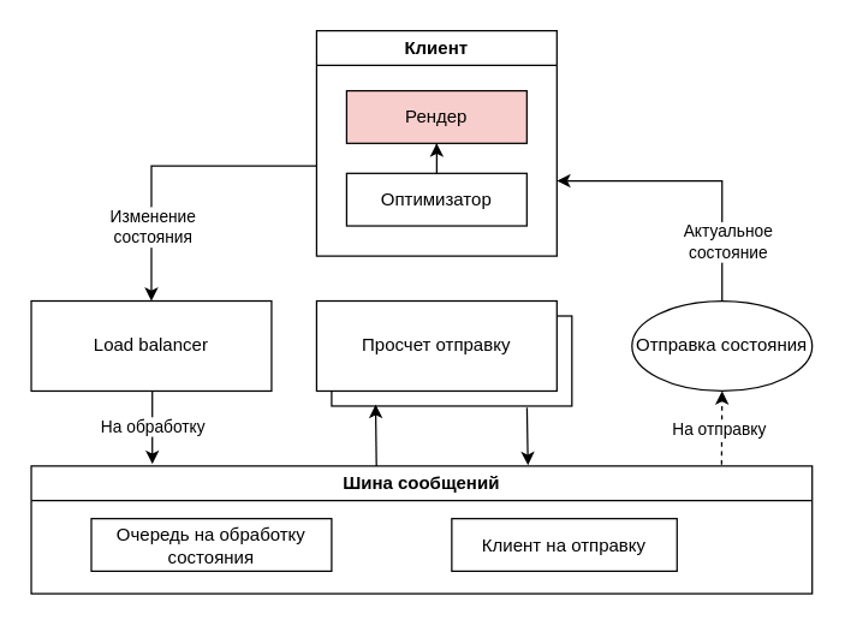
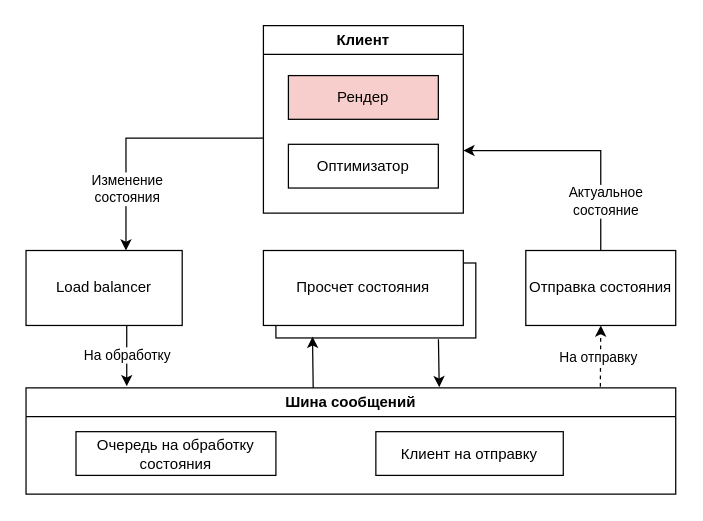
  <mxCell id="0" />
  <mxCell id="1" parent="0" />
  <mxCell id="2" value="" style="rounded=0;whiteSpace=wrap;html=1;" parent="1" vertex="1"><mxGeometry x="220" y="210" width="160" height="60" as="geometry" /></mxCell>
- <mxCell id="3" value="Просчет отправку" style="rounded=0;whiteSpace=wrap;html=1;" parent="1" vertex="1"><mxGeometry x="210" y="200" width="160" height="60" as="geometry" /></mxCell>
- <mxCell id="4" value="Отправка состояния" style="ellipse;whiteSpace=wrap;html=1;" parent="1" vertex="1"><mxGeometry x="420" y="200" width="120" height="60" as="geometry" /></mxCell>
+ <mxCell id="3" value="Просчет состояния" style="rounded=0;whiteSpace=wrap;html=1;" parent="1" vertex="1"><mxGeometry x="210" y="200" width="160" height="60" as="geometry" /></mxCell>
+ <mxCell id="4" value="Отправка состояния" style="rounded=0;whiteSpace=wrap;html=1;" parent="1" vertex="1"><mxGeometry x="420" y="200" width="120" height="60" as="geometry" /></mxCell>
  <mxCell id="5" style="edgeStyle=orthogonalEdgeStyle;rounded=0;orthogonalLoop=1;jettySize=auto;html=1;" edge="1" parent="1" source="4"><mxGeometry relative="1" as="geometry"><mxPoint x="290" y="341" as="sourcePoint" /><mxPoint x="370" y="120" as="targetPoint" /><Array as="points"><mxPoint x="480" y="120" /></Array></mxGeometry></mxCell>
  <mxCell id="6" value="Актуальное &lt;br&gt;состояние" style="edgeLabel;html=1;align=center;verticalAlign=middle;resizable=0;points=[];" vertex="1" connectable="0" parent="5"><mxGeometry x="-0.075" y="-1" relative="1" as="geometry"><mxPoint x="11" y="41" as="offset" /></mxGeometry></mxCell>
  <mxCell id="7" value="На обработку" style="edgeStyle=orthogonalEdgeStyle;rounded=0;orthogonalLoop=1;jettySize=auto;html=1;entryX=0.155;entryY=-0.016;entryDx=0;entryDy=0;entryPerimeter=0;" edge="1" parent="1" source="8" target="15"><mxGeometry relative="1" as="geometry"><Array as="points"><mxPoint x="100" y="285" /></Array></mxGeometry></mxCell>
- <mxCell id="8" value="Load balancer" style="rounded=0;whiteSpace=wrap;html=1;" parent="1" vertex="1"><mxGeometry x="20" y="200" width="160" height="60" as="geometry" /></mxCell>
+ <mxCell id="8" value="Load balancer" style="rounded=0;whiteSpace=wrap;html=1;" parent="1" vertex="1"><mxGeometry x="20" y="200" width="125" height="60" as="geometry" /></mxCell>
  <mxCell id="9" style="edgeStyle=orthogonalEdgeStyle;rounded=0;orthogonalLoop=1;jettySize=auto;html=1;" edge="1" parent="1" source="11" target="8"><mxGeometry relative="1" as="geometry"><Array as="points"><mxPoint x="100" y="110" /></Array></mxGeometry></mxCell>
  <mxCell id="10" value="Изменение&lt;br&gt;состояния" style="edgeLabel;html=1;align=center;verticalAlign=middle;resizable=0;points=[];" vertex="1" connectable="0" parent="9"><mxGeometry x="-0.028" y="2" relative="1" as="geometry"><mxPoint x="-13" y="38" as="offset" /></mxGeometry></mxCell>
  <mxCell id="11" value="Клиент" style="swimlane;whiteSpace=wrap;html=1;" vertex="1" parent="1"><mxGeometry x="210" y="20" width="160" height="150" as="geometry" /></mxCell>
  <mxCell id="12" value="Рендер" style="rounded=0;whiteSpace=wrap;html=1;fillColor=#f8cecc;" vertex="1" parent="11"><mxGeometry x="20" y="40" width="120" height="35" as="geometry" /></mxCell>
  <mxCell id="13" value="Оптимизатор" style="rounded=0;whiteSpace=wrap;html=1;" vertex="1" parent="11"><mxGeometry x="20" y="95" width="120" height="35" as="geometry" /></mxCell>
- <mxCell id="14" style="edgeStyle=orthogonalEdgeStyle;rounded=0;orthogonalLoop=1;jettySize=auto;html=1;entryX=0.5;entryY=1;entryDx=0;entryDy=0;" edge="1" parent="11" source="13" target="12"><mxGeometry relative="1" as="geometry" /></mxCell>
  <mxCell id="15" value="Шина сообщений" style="swimlane;whiteSpace=wrap;html=1;" vertex="1" parent="1"><mxGeometry x="20" y="310" width="520" height="85" as="geometry" /></mxCell>
  <mxCell id="16" value="Очередь на обработку состояния" style="rounded=0;whiteSpace=wrap;html=1;" vertex="1" parent="15"><mxGeometry x="40" y="35" width="160" height="35" as="geometry" /></mxCell>
  <mxCell id="17" value="Клиент на отправку" style="rounded=0;whiteSpace=wrap;html=1;" vertex="1" parent="15"><mxGeometry x="280" y="35" width="150" height="35" as="geometry" /></mxCell>
  <mxCell id="18" value="" style="endArrow=classic;html=1;rounded=0;entryX=0.5;entryY=1;entryDx=0;entryDy=0;exitX=0.884;exitY=-0.012;exitDx=0;exitDy=0;exitPerimeter=0;dashed=1;" edge="1" parent="1" source="15" target="4"><mxGeometry width="50" height="50" relative="1" as="geometry"><mxPoint x="480" y="300" as="sourcePoint" /><mxPoint x="330" y="240" as="targetPoint" /></mxGeometry></mxCell>
  <mxCell id="19" value="На отправку" style="edgeLabel;html=1;align=center;verticalAlign=middle;resizable=0;points=[];" vertex="1" connectable="0" parent="18"><mxGeometry x="-0.076" y="2" relative="1" as="geometry"><mxPoint as="offset" /></mxGeometry></mxCell>
  <mxCell id="20" value="" style="endArrow=classic;html=1;rounded=0;exitX=0.442;exitY=0;exitDx=0;exitDy=0;exitPerimeter=0;entryX=0.183;entryY=0.983;entryDx=0;entryDy=0;entryPerimeter=0;" edge="1" parent="1" source="15" target="2"><mxGeometry width="50" height="50" relative="1" as="geometry"><mxPoint x="190" y="280" as="sourcePoint" /><mxPoint x="240" y="230" as="targetPoint" /></mxGeometry></mxCell>
  <mxCell id="21" value="" style="endArrow=classic;html=1;rounded=0;exitX=0.813;exitY=1.017;exitDx=0;exitDy=0;exitPerimeter=0;entryX=0.636;entryY=-0.007;entryDx=0;entryDy=0;entryPerimeter=0;" edge="1" parent="1" source="2" target="15"><mxGeometry width="50" height="50" relative="1" as="geometry"><mxPoint x="260" y="340" as="sourcePoint" /><mxPoint x="259" y="279" as="targetPoint" /></mxGeometry></mxCell>
